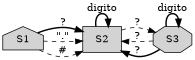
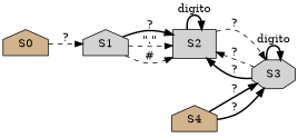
  digraph {
    rankdir=LR
    node [fillcolor=lightgrey shape=house style=filled]
    edge [style=bold]
+   S0 [fillcolor=tan]
    S1
    S2 [shape=box]
    S3 [shape=octagon]
+   S4 [fillcolor=tan]
+   S0 -> S1 [label="?" style=dashed]
    S1 -> S2 [label="?"]
    S1 -> S2 [label="\".\"" style=dashed]
    S1 -> S2 [label="#" style=dashed]
    S2 -> S2 [label=digito]
    S2 -> S3 [label="?" style=dashed]
    S3 -> S2 [label="?" style=dashed]
    S3 -> S2 [label="?"]
    S3 -> S3 [label=digito]
+   S4 -> S3 [label="?"]
+   S4 -> S3 [label="?"]
  }
